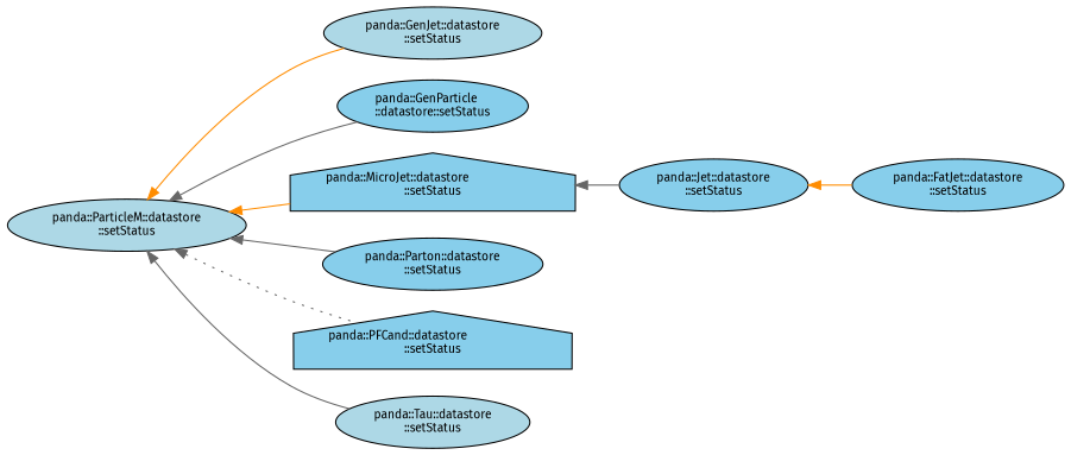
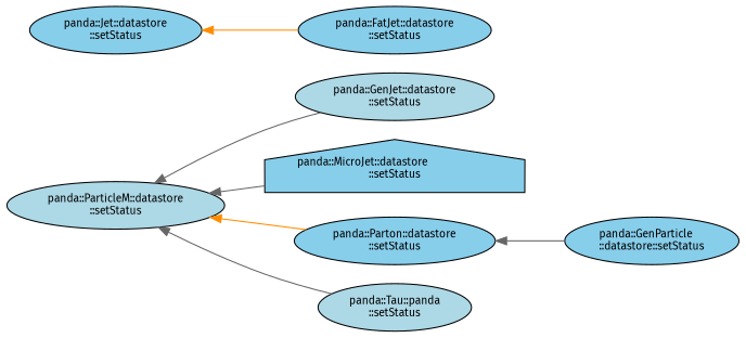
  digraph {
    fontname="Fira Sans"
    rankdir=LR
    node [color=black fillcolor=skyblue fontname="Fira Sans" fontsize=10 shape=ellipse style=filled]
    edge [color=gray40 dir=back fontname="Fira Sans" fontsize=10 labelfontname=Helvetica labelfontsize=10 style=solid]
    n1 [fillcolor=lightblue fontcolor=black height=0.2 label="panda::ParticleM::datastore\l::setStatus" width=0.4]
    n2 [fillcolor=lightblue height=0.2 label="panda::GenJet::datastore\l::setStatus" width=0.4]
    n3 [height=0.2 label="panda::GenParticle\l::datastore::setStatus" width=0.4]
    n4 [height=0.2 label="panda::MicroJet::datastore\l::setStatus" shape=house width=0.4]
    n5 [height=0.2 label="panda::Parton::datastore\l::setStatus" width=0.4]
-   n6 [height=0.2 label="panda::PFCand::datastore\l::setStatus" shape=house width=0.4]
-   n7 [fillcolor=lightblue height=0.2 label="panda::Tau::datastore\l::setStatus" width=0.4]
+   n7 [fillcolor=lightblue height=0.2 label="panda::Tau::panda\l::setStatus" width=0.4]
    n8 [height=0.2 label="panda::Jet::datastore\l::setStatus" width=0.4]
    n9 [height=0.2 label="panda::FatJet::datastore\l::setStatus" width=0.4]
-   n1 -> n2 [color=darkorange]
-   n1 -> n3
-   n1 -> n4 [color=darkorange]
-   n1 -> n5
-   n1 -> n6 [style=dotted]
+   n1 -> n2
+   n5 -> n3
+   n1 -> n4
+   n1 -> n5 [color=darkorange]
    n1 -> n7
-   n4 -> n8
    n8 -> n9 [color=darkorange]
  }
